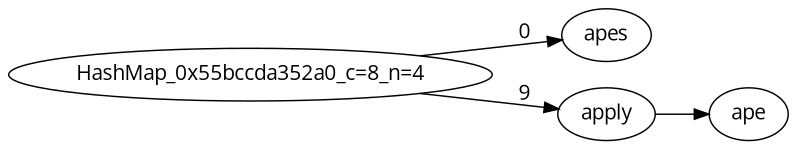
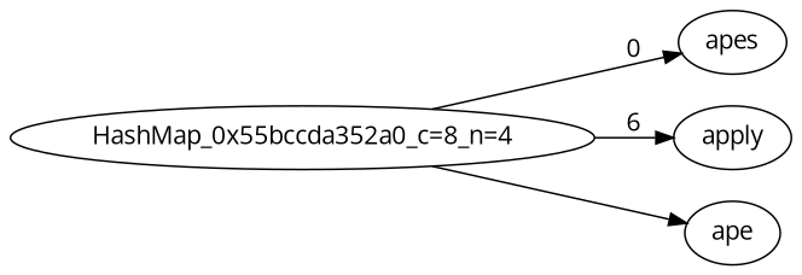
  digraph {
    fontname="Open Sans"
    rankdir=LR
    node [fontname="Open Sans"]
    edge [fontname="Open Sans"]
    "HashMap_0x55bccda352a0_c=8_n=4"
    apes
    apply
    ape
    "HashMap_0x55bccda352a0_c=8_n=4" -> apes [label=0]
-   "HashMap_0x55bccda352a0_c=8_n=4" -> apply [label=9]
-   apply -> ape
+   "HashMap_0x55bccda352a0_c=8_n=4" -> apply [label=6]
+   "HashMap_0x55bccda352a0_c=8_n=4" -> ape
  }
